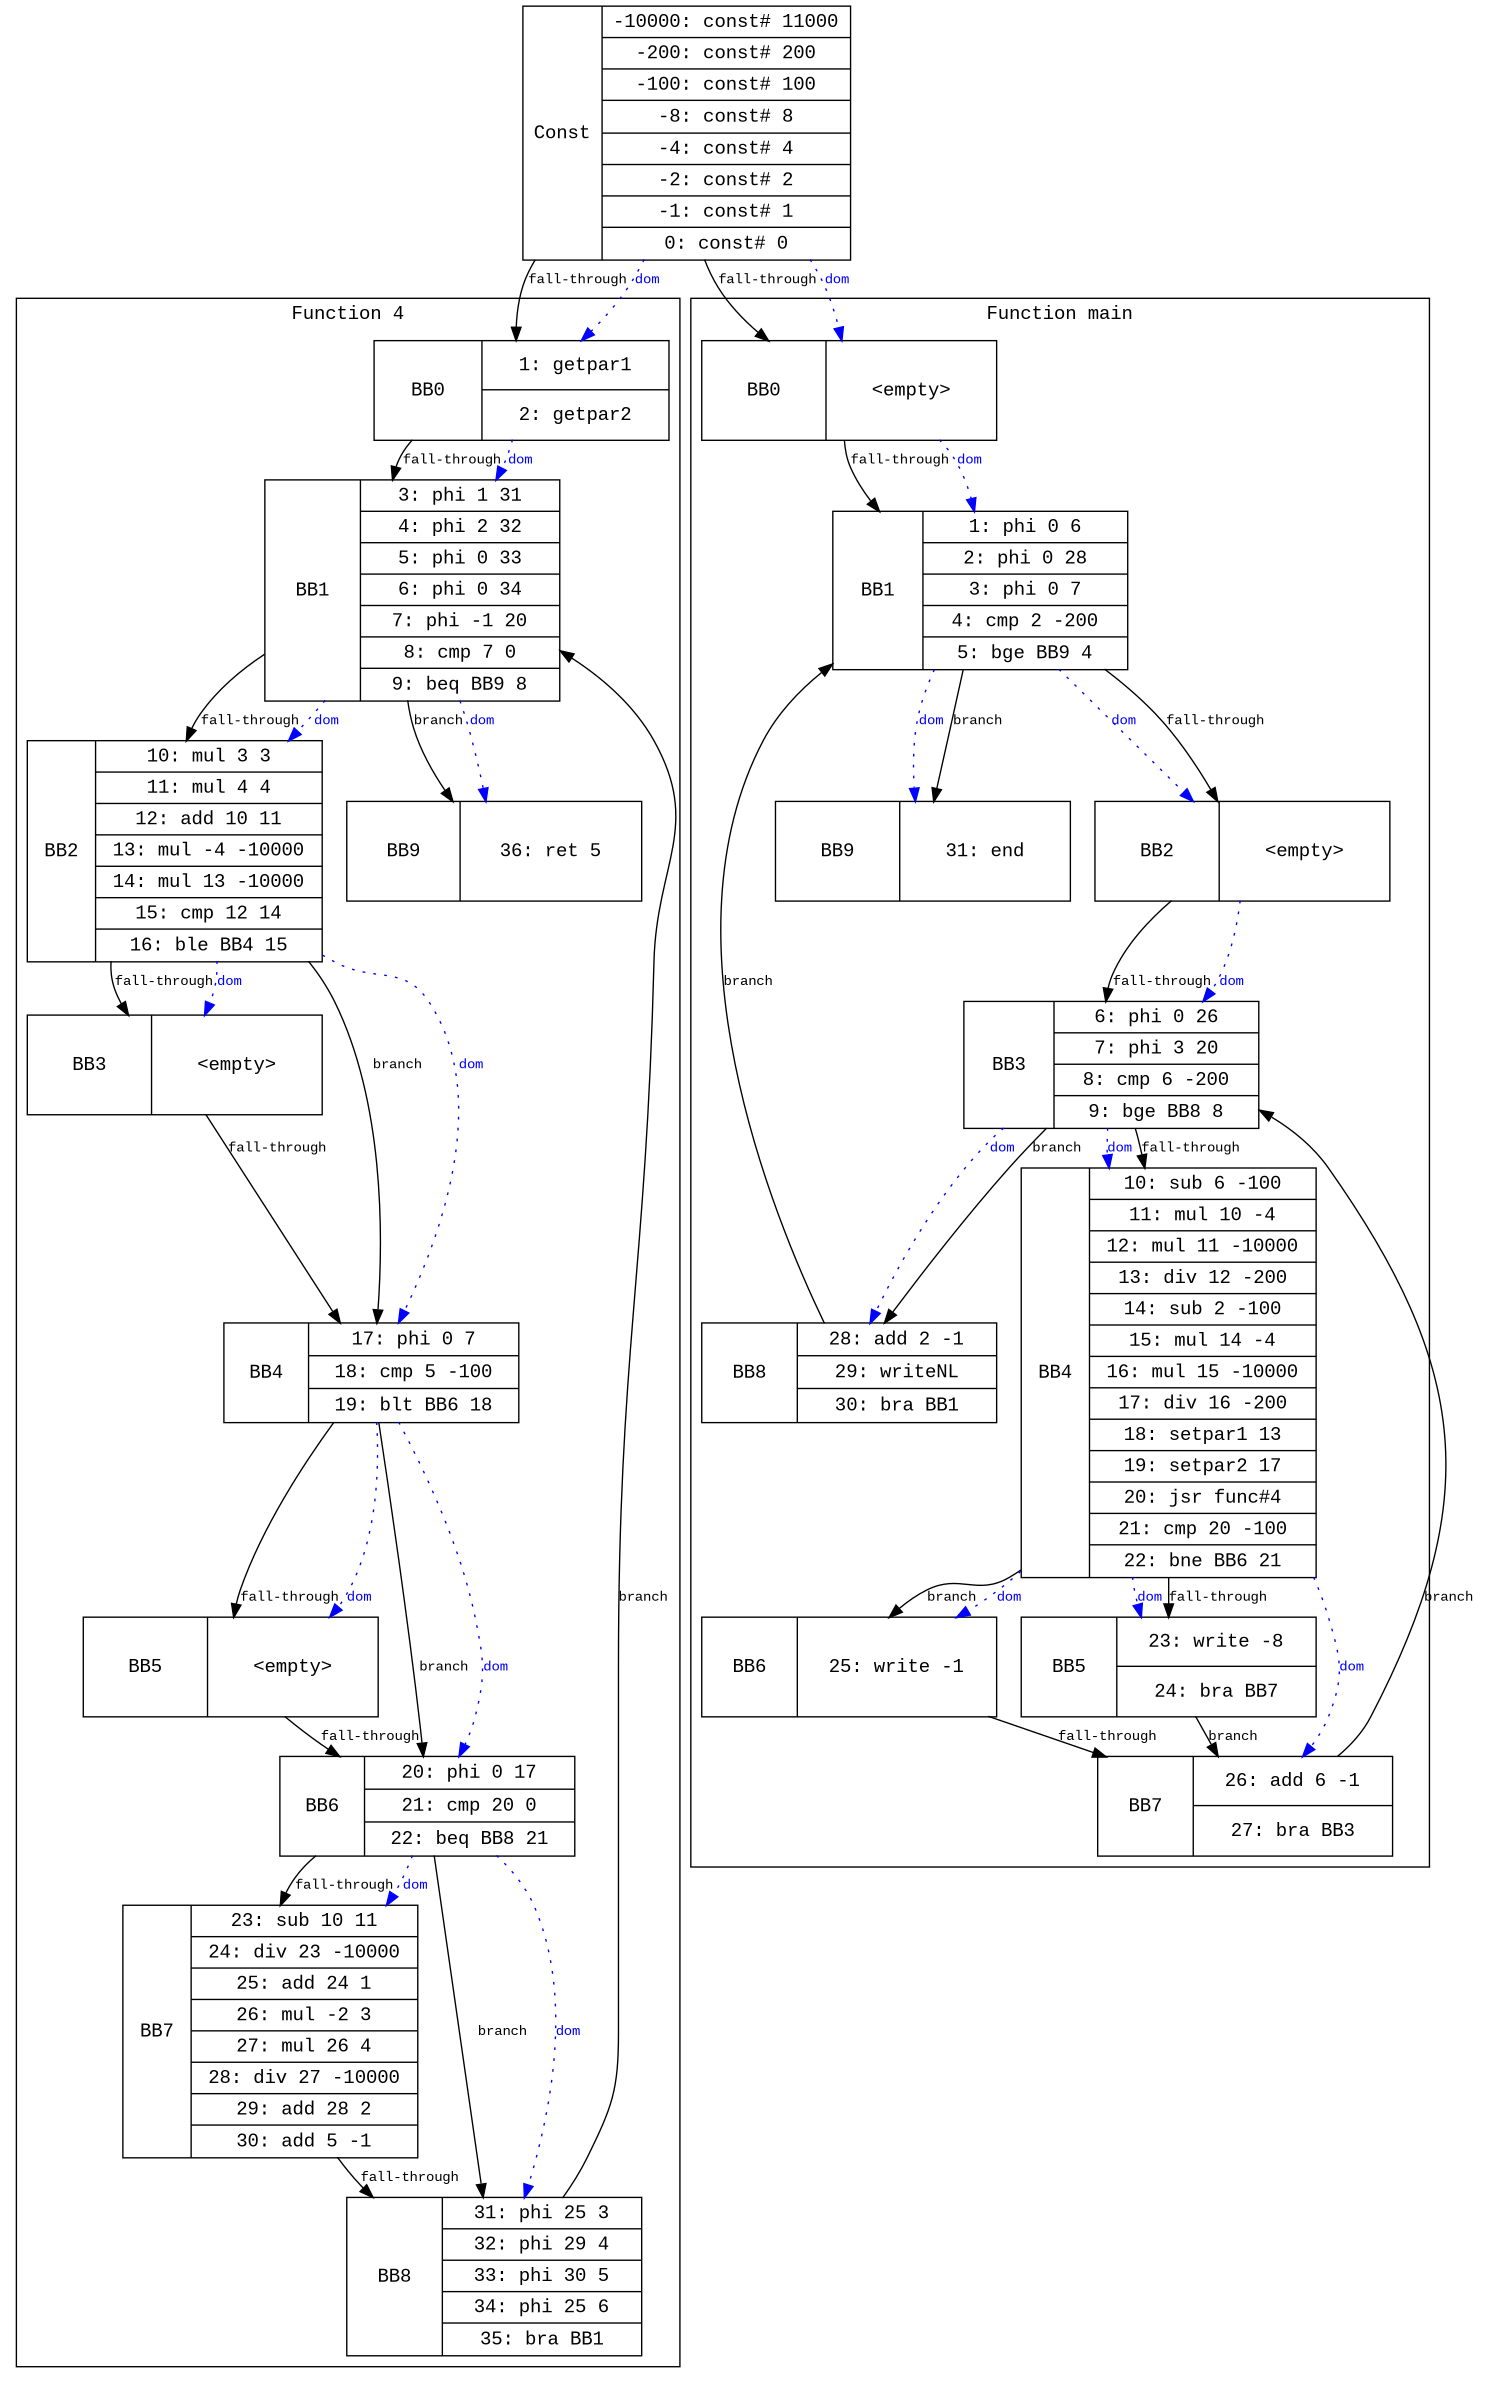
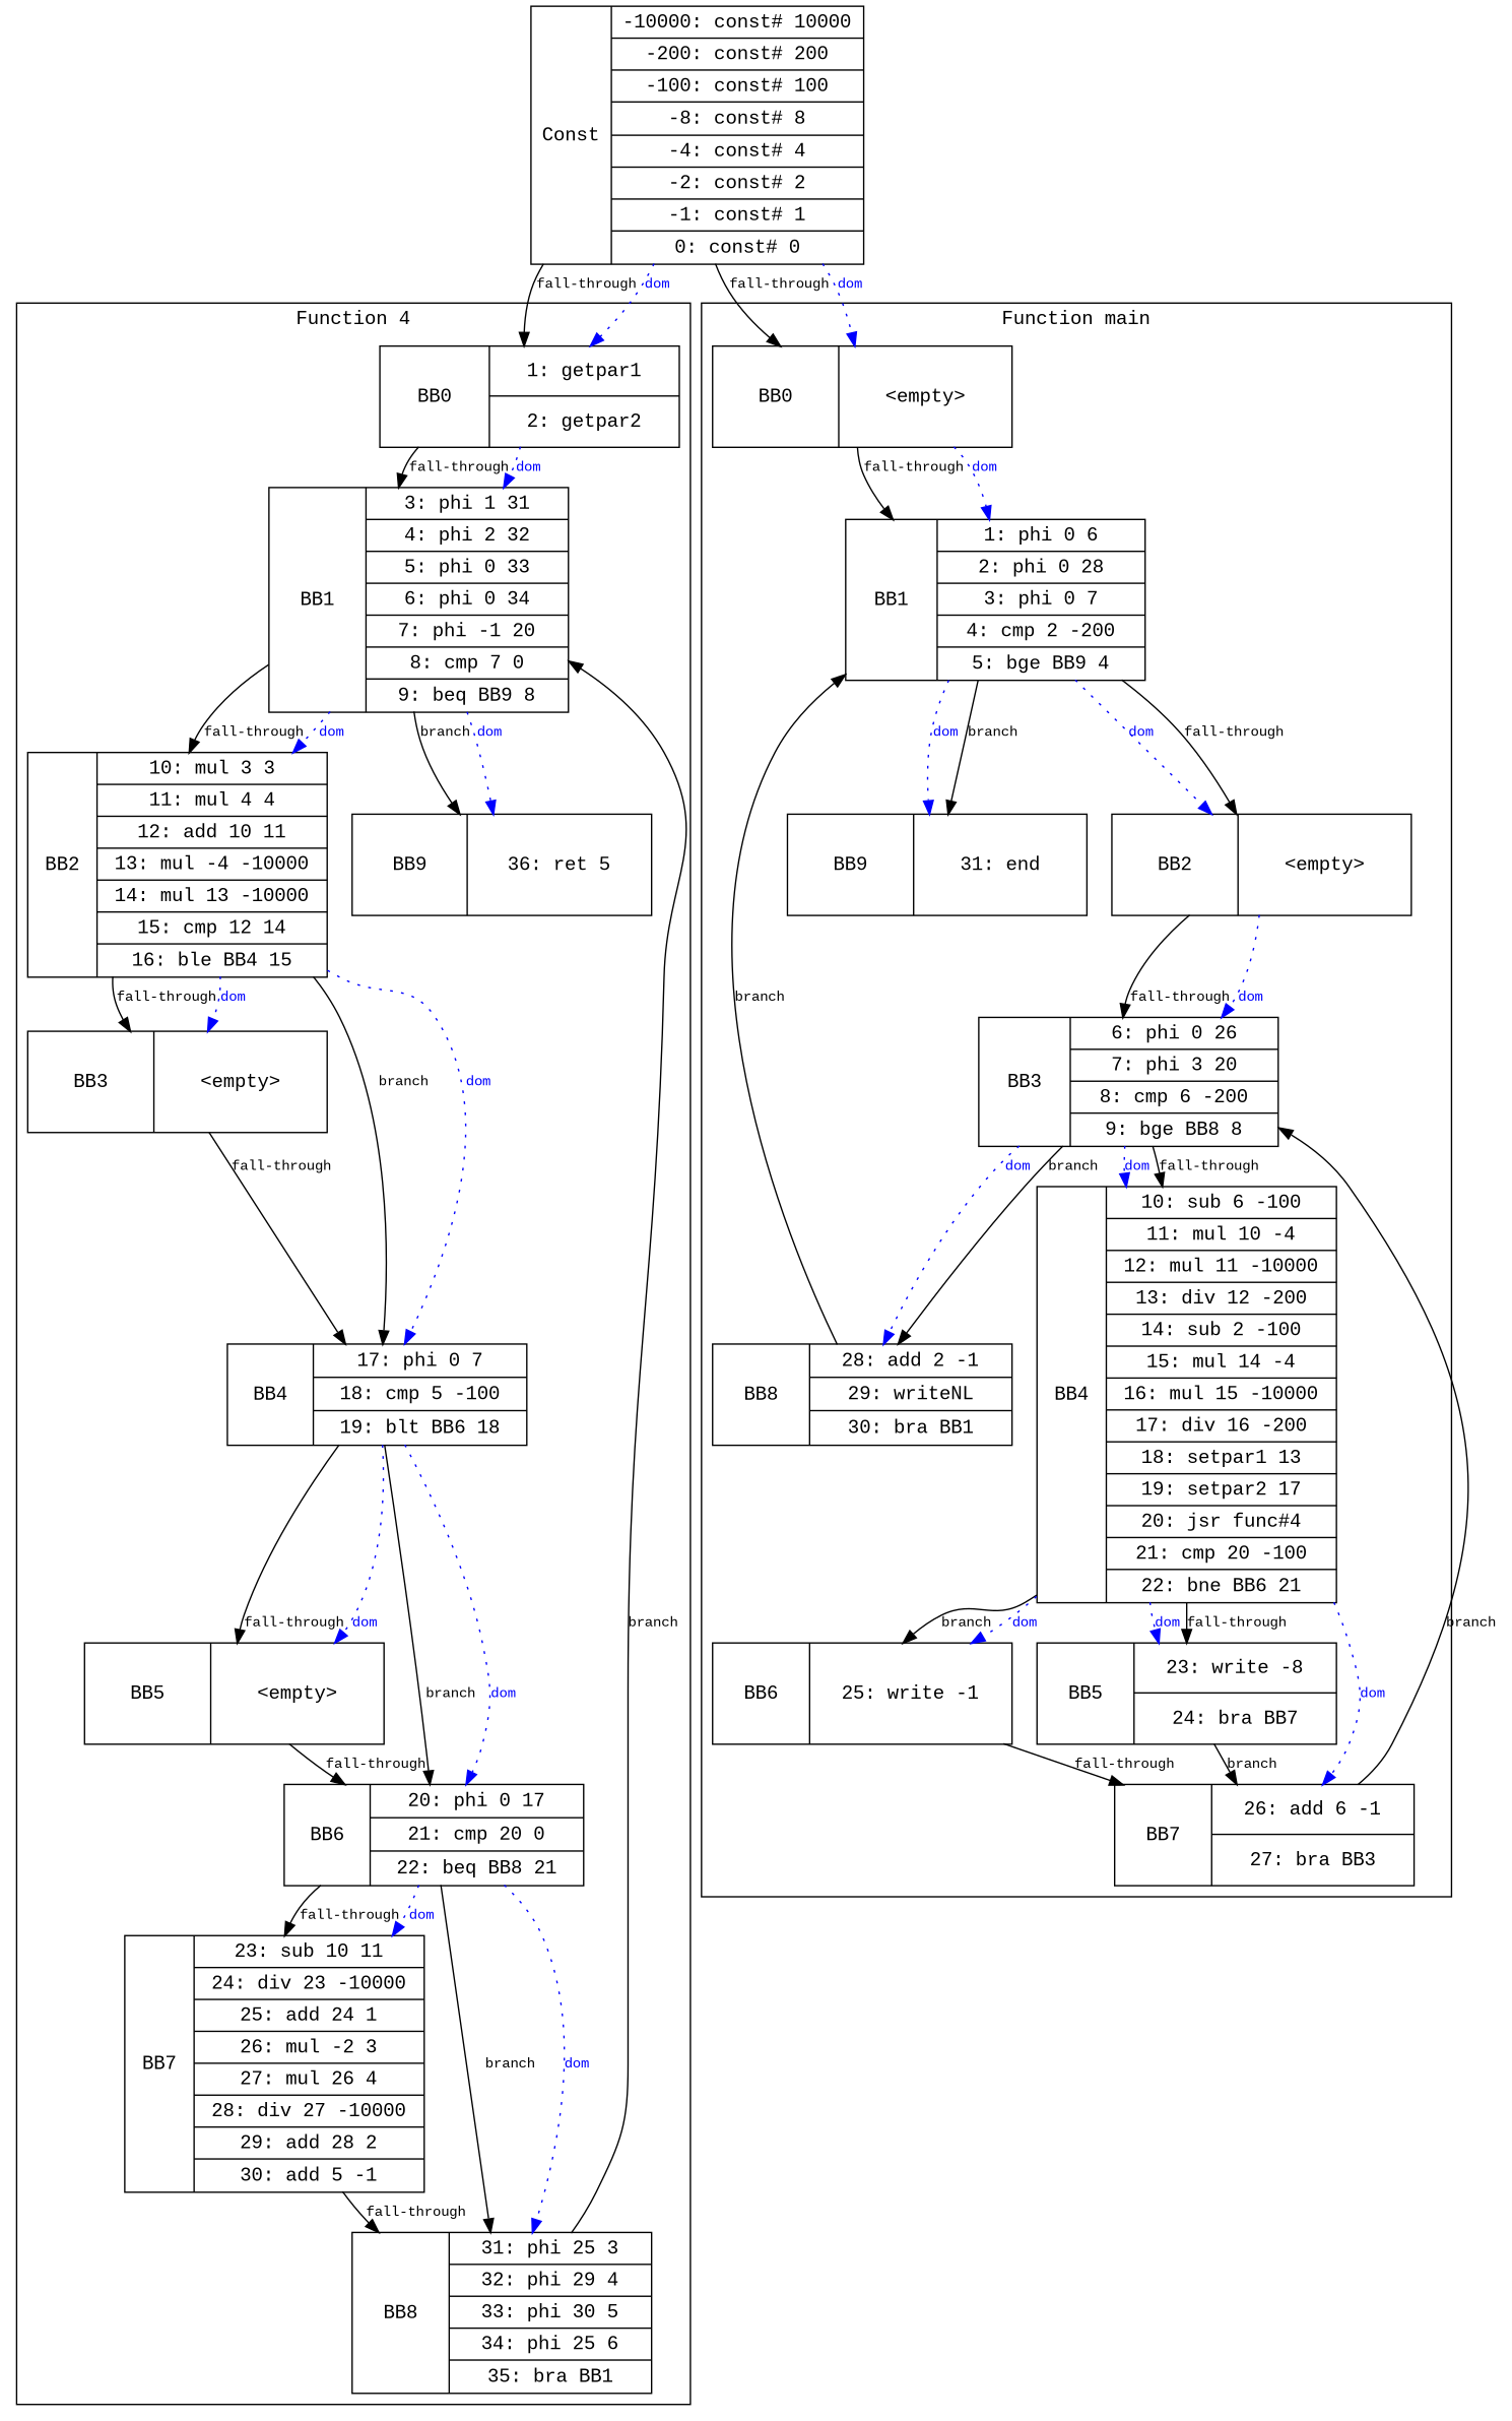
  digraph {
    fontname="Liberation Mono"
    node [shape=record fontname="Liberation Mono"]
    edge [fontsize=10 fontname="Liberation Mono"]
    n1 [height=1.0 label="BB0 | {1: getpar1 | 2: getpar2}" width=3.0]
    n2 [height=1.0 label="BB1 | {3: phi 1 31 | 4: phi 2 32 | 5: phi 0 33 | 6: phi 0 34 | 7: phi -1 20 | 8: cmp 7 0 | 9: beq BB9 8}" width=3.0]
    n3 [height=1.0 label="BB2 | {10: mul 3 3 | 11: mul 4 4 | 12: add 10 11 | 13: mul -4 -10000 | 14: mul 13 -10000 | 15: cmp 12 14 | 16: ble BB4 15}" width=3.0]
    n4 [height=1.0 label="BB9 | {36: ret 5}" width=3.0]
    n5 [height=1.0 label="BB3 | {\<empty\>}" width=3.0]
    n6 [height=1.0 label="BB4 | {17: phi 0 7 | 18: cmp 5 -100 | 19: blt BB6 18}" width=3.0]
    n7 [height=1.0 label="BB5 | {\<empty\>}" width=3.0]
    n8 [height=1.0 label="BB6 | {20: phi 0 17 | 21: cmp 20 0 | 22: beq BB8 21}" width=3.0]
    n9 [height=1.0 label="BB7 | {23: sub 10 11 | 24: div 23 -10000 | 25: add 24 1 | 26: mul -2 3 | 27: mul 26 4 | 28: div 27 -10000 | 29: add 28 2 | 30: add 5 -1}" width=3.0]
    n10 [height=1.0 label="BB8 | {31: phi 25 3 | 32: phi 29 4 | 33: phi 30 5 | 34: phi 25 6 | 35: bra BB1}" width=3.0]
    n11 [height=1.0 label="BB0 | {\<empty\>}" width=3.0]
    n12 [height=1.0 label="BB1 | {1: phi 0 6 | 2: phi 0 28 | 3: phi 0 7 | 4: cmp 2 -200 | 5: bge BB9 4}" width=3.0]
    n13 [height=1.0 label="BB2 | {\<empty\>}" width=3.0]
    n14 [height=1.0 label="BB9 | {31: end}" width=3.0]
    n15 [height=1.0 label="BB3 | {6: phi 0 26 | 7: phi 3 20 | 8: cmp 6 -200 | 9: bge BB8 8}" width=3.0]
    n16 [height=1.0 label="BB4 | {10: sub 6 -100 | 11: mul 10 -4 | 12: mul 11 -10000 | 13: div 12 -200 | 14: sub 2 -100 | 15: mul 14 -4 | 16: mul 15 -10000 | 17: div 16 -200 | 18: setpar1 13 | 19: setpar2 17 | 20: jsr func#4 | 21: cmp 20 -100 | 22: bne BB6 21}" width=3.0]
    n17 [height=1.0 label="BB8 | {28: add 2 -1 | 29: writeNL | 30: bra BB1}" width=3.0]
    n18 [height=1.0 label="BB5 | {23: write -8 | 24: bra BB7}" width=3.0]
    n19 [height=1.0 label="BB6 | {25: write -1}" width=3.0]
    n20 [height=1.0 label="BB7 | {26: add 6 -1 | 27: bra BB3}" width=3.0]
-   n21 [height=1.0 label="Const | {-10000: const# 11000 | -200: const# 200 | -100: const# 100 | -8: const# 8 | -4: const# 4 | -2: const# 2 | -1: const# 1 | 0: const# 0}" width=3.0]
+   n21 [height=1.0 label="Const | {-10000: const# 10000 | -200: const# 200 | -100: const# 100 | -8: const# 8 | -4: const# 4 | -2: const# 2 | -1: const# 1 | 0: const# 0}" width=3.0]
    subgraph cluster_1 {
      label="Function 4"
      nodesep=0.5
      rankdir=TB
      ranksep=1.0
      n1
      n2
      n3
      n4
      n5
      n6
      n7
      n8
      n9
      n10
    }
    subgraph cluster_2 {
      label="Function main"
      nodesep=0.5
      rankdir=TB
      ranksep=1.0
      n11
      n12
      n13
      n14
      n15
      n16
      n17
      n18
      n19
      n20
    }
    subgraph sub_3 {
      n1
      n11
      n21
    }
    n1 -> n2 [label="fall-through"]
    n1 -> n2 [color=blue fontcolor=blue label=dom style=dotted]
    n2 -> n3 [label="fall-through"]
    n2 -> n3 [color=blue fontcolor=blue label=dom style=dotted]
    n2 -> n4 [label=branch]
    n2 -> n4 [color=blue fontcolor=blue label=dom style=dotted]
    n3 -> n5 [label="fall-through"]
    n3 -> n5 [color=blue fontcolor=blue label=dom style=dotted]
    n3 -> n6 [label=branch]
    n3 -> n6 [color=blue fontcolor=blue label=dom style=dotted]
    n5 -> n6 [label="fall-through"]
    n6 -> n7 [label="fall-through"]
    n6 -> n7 [color=blue fontcolor=blue label=dom style=dotted]
    n6 -> n8 [label=branch]
    n6 -> n8 [color=blue fontcolor=blue label=dom style=dotted]
    n7 -> n8 [label="fall-through"]
    n8 -> n9 [label="fall-through"]
    n8 -> n9 [color=blue fontcolor=blue label=dom style=dotted]
    n8 -> n10 [label=branch]
    n8 -> n10 [color=blue fontcolor=blue label=dom style=dotted]
    n9 -> n10 [label="fall-through"]
    n10 -> n2 [label=branch]
    n11 -> n12 [label="fall-through"]
    n11 -> n12 [color=blue fontcolor=blue label=dom style=dotted]
    n12 -> n13 [label="fall-through"]
    n12 -> n13 [color=blue fontcolor=blue label=dom style=dotted]
    n12 -> n14 [label=branch]
    n12 -> n14 [color=blue fontcolor=blue label=dom style=dotted]
    n13 -> n15 [label="fall-through"]
    n13 -> n15 [color=blue fontcolor=blue label=dom style=dotted]
    n15 -> n16 [label="fall-through"]
    n15 -> n16 [color=blue fontcolor=blue label=dom style=dotted]
    n15 -> n17 [label=branch]
    n15 -> n17 [color=blue fontcolor=blue label=dom style=dotted]
    n16 -> n18 [label="fall-through"]
    n16 -> n18 [color=blue fontcolor=blue label=dom style=dotted]
    n16 -> n19 [label=branch]
    n16 -> n19 [color=blue fontcolor=blue label=dom style=dotted]
    n16 -> n20 [color=blue fontcolor=blue label=dom style=dotted]
    n17 -> n12 [label=branch]
    n18 -> n20 [label=branch]
    n19 -> n20 [label="fall-through"]
    n20 -> n15 [label=branch]
    n21 -> n1 [label="fall-through"]
    n21 -> n1 [color=blue fontcolor=blue label=dom style=dotted]
    n21 -> n11 [label="fall-through"]
    n21 -> n11 [color=blue fontcolor=blue label=dom style=dotted]
  }
